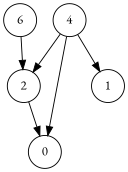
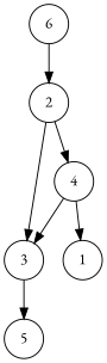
  digraph {
    fontname="EB Garamond"
    fontsize=12
    node [fontname="EB Garamond" shape=circle]
    edge [fontname="EB Garamond"]
    2
-   3 [label=0]
+   3
    4
+   5
    1
    6
    2 -> 3
-   4 -> 2
+   2 -> 4
+   3 -> 5
    4 -> 3
    4 -> 1
    6 -> 2
  }
